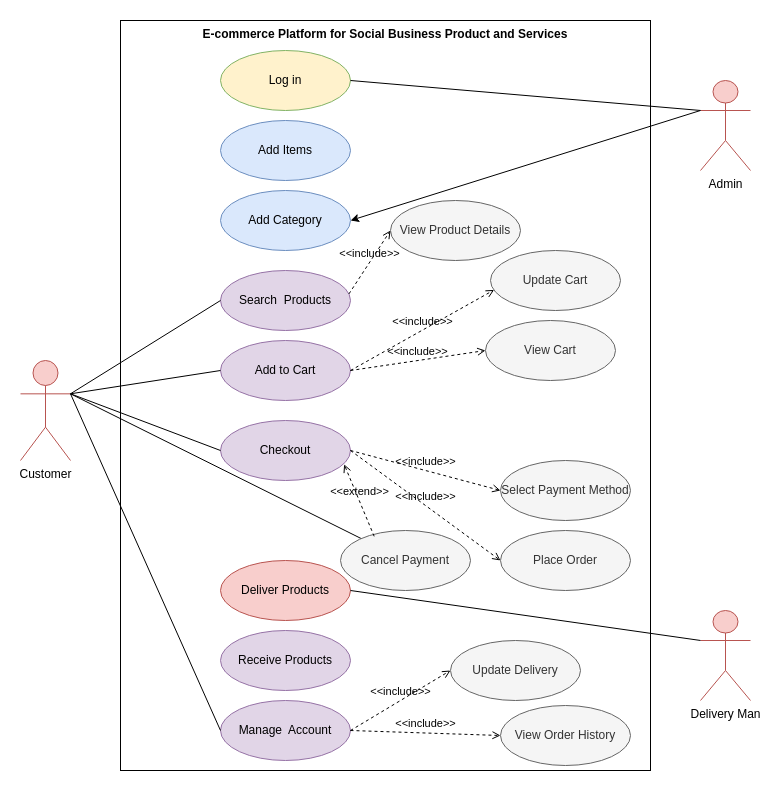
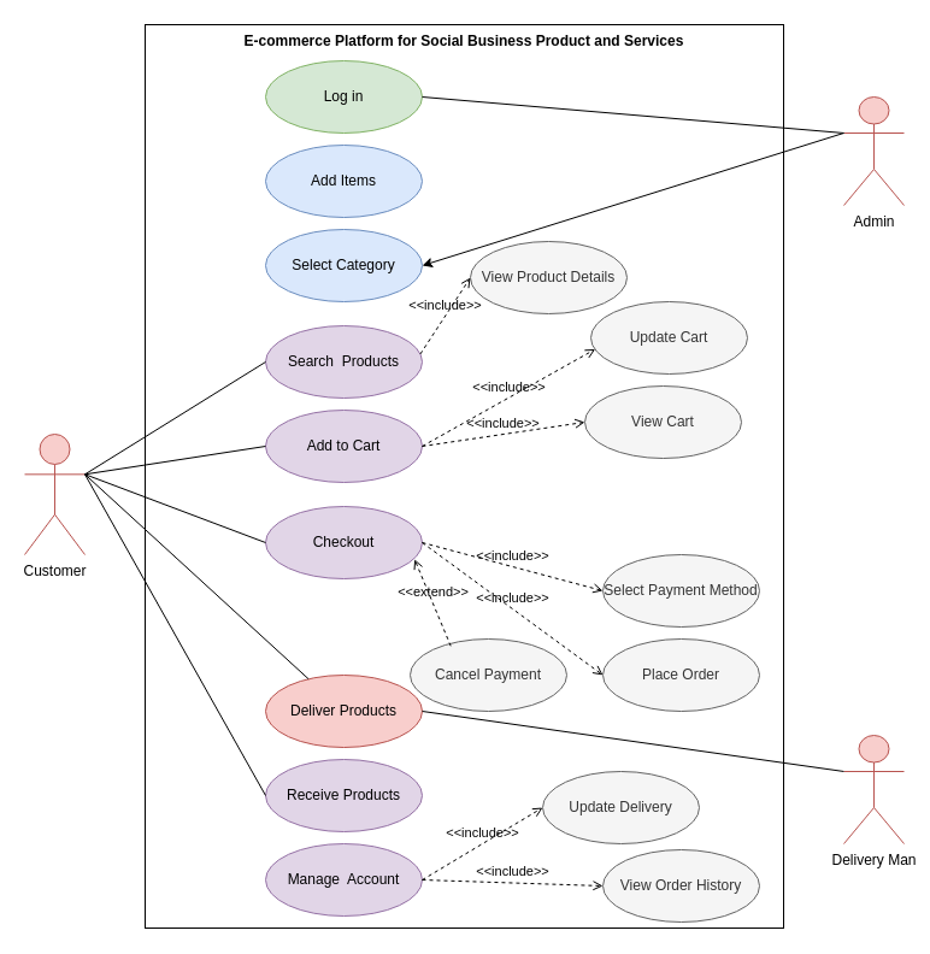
  <mxCell id="0" />
  <mxCell id="1" parent="0" />
  <mxCell id="2" value="E-commerce Platform for Social Business Product and Services" style="shape=rect;html=1;verticalAlign=top;fontStyle=1;whiteSpace=wrap;align=center;" parent="1" vertex="1"><mxGeometry x="120" y="20" width="530" height="750" as="geometry" /></mxCell>
- <mxCell id="3" value="Log in" style="ellipse;whiteSpace=wrap;html=1;fillColor=#fff2cc;strokeColor=#82b366;" parent="1" vertex="1"><mxGeometry x="220" y="50" width="130" height="60" as="geometry" /></mxCell>
+ <mxCell id="3" value="Log in" style="ellipse;whiteSpace=wrap;html=1;fillColor=#d5e8d4;strokeColor=#82b366;" parent="1" vertex="1"><mxGeometry x="220" y="50" width="130" height="60" as="geometry" /></mxCell>
  <mxCell id="4" value="Search&amp;nbsp; Products" style="ellipse;whiteSpace=wrap;html=1;fillColor=#e1d5e7;strokeColor=#9673a6;" parent="1" vertex="1"><mxGeometry x="220" y="270" width="130" height="60" as="geometry" /></mxCell>
  <mxCell id="5" value="Checkout" style="ellipse;whiteSpace=wrap;html=1;fillColor=#e1d5e7;strokeColor=#9673a6;" parent="1" vertex="1"><mxGeometry x="220" y="420" width="130" height="60" as="geometry" /></mxCell>
  <mxCell id="6" value="Receive Products" style="ellipse;whiteSpace=wrap;html=1;fillColor=#e1d5e7;strokeColor=#9673a6;" parent="1" vertex="1"><mxGeometry x="220" y="630" width="130" height="60" as="geometry" /></mxCell>
  <mxCell id="7" value="Add to Cart" style="ellipse;whiteSpace=wrap;html=1;fillColor=#e1d5e7;strokeColor=#9673a6;" parent="1" vertex="1"><mxGeometry x="220" y="340" width="130" height="60" as="geometry" /></mxCell>
  <mxCell id="8" value="Deliver Products" style="ellipse;whiteSpace=wrap;html=1;fillColor=#f8cecc;strokeColor=#b85450;" parent="1" vertex="1"><mxGeometry x="220" y="560" width="130" height="60" as="geometry" /></mxCell>
  <mxCell id="9" value="Customer" style="shape=umlActor;html=1;verticalLabelPosition=bottom;verticalAlign=top;align=center;fillColor=#f8cecc;strokeColor=#b85450;" parent="1" vertex="1"><mxGeometry x="20" y="360" width="50" height="100" as="geometry" /></mxCell>
  <mxCell id="10" value="" style="edgeStyle=none;html=1;endArrow=none;verticalAlign=bottom;entryX=0;entryY=0.5;entryDx=0;entryDy=0;exitX=1;exitY=0.333;exitDx=0;exitDy=0;exitPerimeter=0;" parent="1" source="9" target="7" edge="1"><mxGeometry width="160" relative="1" as="geometry"><mxPoint x="20" y="320" as="sourcePoint" /><mxPoint x="180" y="320" as="targetPoint" /></mxGeometry></mxCell>
  <mxCell id="11" value="" style="edgeStyle=none;html=1;endArrow=none;verticalAlign=bottom;exitX=1;exitY=0.333;exitDx=0;exitDy=0;exitPerimeter=0;entryX=0;entryY=0.5;entryDx=0;entryDy=0;" parent="1" source="9" target="5" edge="1"><mxGeometry width="160" relative="1" as="geometry"><mxPoint x="20" y="310" as="sourcePoint" /><mxPoint x="250" y="456.67" as="targetPoint" /></mxGeometry></mxCell>
  <mxCell id="12" value="" style="edgeStyle=none;html=1;endArrow=none;verticalAlign=bottom;entryX=0;entryY=0.5;entryDx=0;entryDy=0;exitX=1;exitY=0.333;exitDx=0;exitDy=0;exitPerimeter=0;" parent="1" source="9" target="4" edge="1"><mxGeometry width="160" relative="1" as="geometry"><mxPoint x="20" y="230.003" as="sourcePoint" /><mxPoint x="250" y="296.67" as="targetPoint" /></mxGeometry></mxCell>
- <mxCell id="13" value="" style="edgeStyle=none;html=1;endArrow=none;verticalAlign=bottom;exitX=1;exitY=0.333;exitDx=0;exitDy=0;exitPerimeter=0;" parent="1" source="9" target="37" edge="1"><mxGeometry width="160" relative="1" as="geometry"><mxPoint x="0" y="490.003" as="sourcePoint" /><mxPoint x="230" y="556.67" as="targetPoint" /></mxGeometry></mxCell>
+ <mxCell id="13" value="" style="edgeStyle=none;html=1;endArrow=none;verticalAlign=bottom;entryX=0;entryY=0.5;entryDx=0;entryDy=0;exitX=1;exitY=0.333;exitDx=0;exitDy=0;exitPerimeter=0;" parent="1" source="9" target="6" edge="1"><mxGeometry width="160" relative="1" as="geometry"><mxPoint x="0" y="490.003" as="sourcePoint" /><mxPoint x="230" y="556.67" as="targetPoint" /></mxGeometry></mxCell>
  <mxCell id="14" value="Admin" style="shape=umlActor;html=1;verticalLabelPosition=bottom;verticalAlign=top;align=center;fillColor=#f8cecc;strokeColor=#b85450;" parent="1" vertex="1"><mxGeometry x="700" y="80" width="50" height="90" as="geometry" /></mxCell>
  <mxCell id="15" value="Delivery Man" style="shape=umlActor;html=1;verticalLabelPosition=bottom;verticalAlign=top;align=center;fillColor=#f8cecc;strokeColor=#b85450;" parent="1" vertex="1"><mxGeometry x="700" y="610" width="50" height="90" as="geometry" /></mxCell>
  <mxCell id="16" value="View Product Details" style="ellipse;whiteSpace=wrap;html=1;fillColor=#f5f5f5;fontColor=#333333;strokeColor=#666666;" parent="1" vertex="1"><mxGeometry x="390" y="200" width="130" height="60" as="geometry" /></mxCell>
  <mxCell id="17" value="Manage&amp;nbsp; Account" style="ellipse;whiteSpace=wrap;html=1;fillColor=#e1d5e7;strokeColor=#9673a6;" parent="1" vertex="1"><mxGeometry x="220" y="700" width="130" height="60" as="geometry" /></mxCell>
  <mxCell id="18" value="Update Delivery" style="ellipse;whiteSpace=wrap;html=1;fillColor=#f5f5f5;fontColor=#333333;strokeColor=#666666;" parent="1" vertex="1"><mxGeometry x="450" y="640" width="130" height="60" as="geometry" /></mxCell>
  <mxCell id="19" value="Update Cart" style="ellipse;whiteSpace=wrap;html=1;fillColor=#f5f5f5;fontColor=#333333;strokeColor=#666666;" vertex="1" parent="1"><mxGeometry x="490" y="250" width="130" height="60" as="geometry" /></mxCell>
  <mxCell id="20" value="View Cart" style="ellipse;whiteSpace=wrap;html=1;fillColor=#f5f5f5;fontColor=#333333;strokeColor=#666666;" vertex="1" parent="1"><mxGeometry x="485" y="320" width="130" height="60" as="geometry" /></mxCell>
  <mxCell id="21" value="Select Payment Method" style="ellipse;whiteSpace=wrap;html=1;fillColor=#f5f5f5;fontColor=#333333;strokeColor=#666666;" vertex="1" parent="1"><mxGeometry x="500" y="460" width="130" height="60" as="geometry" /></mxCell>
  <mxCell id="22" value="Place Order" style="ellipse;whiteSpace=wrap;html=1;fillColor=#f5f5f5;fontColor=#333333;strokeColor=#666666;" vertex="1" parent="1"><mxGeometry x="500" y="530" width="130" height="60" as="geometry" /></mxCell>
  <mxCell id="23" value="Add Items" style="ellipse;whiteSpace=wrap;html=1;fillColor=#dae8fc;strokeColor=#6c8ebf;" vertex="1" parent="1"><mxGeometry x="220" y="120" width="130" height="60" as="geometry" /></mxCell>
- <mxCell id="24" value="Add Category" style="ellipse;whiteSpace=wrap;html=1;fillColor=#dae8fc;strokeColor=#6c8ebf;" vertex="1" parent="1"><mxGeometry x="220" y="190" width="130" height="60" as="geometry" /></mxCell>
+ <mxCell id="24" value="Select Category" style="ellipse;whiteSpace=wrap;html=1;fillColor=#dae8fc;strokeColor=#6c8ebf;" vertex="1" parent="1"><mxGeometry x="220" y="190" width="130" height="60" as="geometry" /></mxCell>
  <mxCell id="25" value="" style="edgeStyle=none;html=1;endArrow=none;verticalAlign=bottom;entryX=1;entryY=0.5;entryDx=0;entryDy=0;exitX=0;exitY=0.333;exitDx=0;exitDy=0;exitPerimeter=0;" edge="1" parent="1" source="14" target="3"><mxGeometry width="160" relative="1" as="geometry"><mxPoint x="560" y="293.333" as="sourcePoint" /><mxPoint x="780" y="-20" as="targetPoint" /></mxGeometry></mxCell>
- <mxCell id="26" value="" style="edgeStyle=none;html=1;endArrow=none;verticalAlign=bottom;exitX=1;exitY=0.333;exitDx=0;exitDy=0;exitPerimeter=0;entryX=0;entryY=0.5;entryDx=0;entryDy=0;" edge="1" parent="1" source="9" target="17"><mxGeometry width="160" relative="1" as="geometry"><mxPoint x="20" y="423.333" as="sourcePoint" /><mxPoint x="240" y="110" as="targetPoint" /></mxGeometry></mxCell>
+ <mxCell id="26" value="" style="edgeStyle=none;html=1;endArrow=none;verticalAlign=bottom;exitX=1;exitY=0.333;exitDx=0;exitDy=0;exitPerimeter=0;" edge="1" parent="1" source="9" target="8"><mxGeometry width="160" relative="1" as="geometry"><mxPoint x="20" y="423.333" as="sourcePoint" /><mxPoint x="240" y="110" as="targetPoint" /></mxGeometry></mxCell>
  <mxCell id="27" value="" style="edgeStyle=none;html=1;endArrow=none;verticalAlign=bottom;entryX=0;entryY=0.333;entryDx=0;entryDy=0;exitX=1;exitY=0.5;exitDx=0;exitDy=0;entryPerimeter=0;" edge="1" parent="1" source="8" target="15"><mxGeometry width="160" relative="1" as="geometry"><mxPoint x="400" y="673.333" as="sourcePoint" /><mxPoint x="610" y="610" as="targetPoint" /></mxGeometry></mxCell>
  <mxCell id="28" value="" style="edgeStyle=none;html=1;endArrow=classic;verticalAlign=bottom;entryX=1;entryY=0.5;entryDx=0;entryDy=0;exitX=0;exitY=0.333;exitDx=0;exitDy=0;exitPerimeter=0;" edge="1" parent="1" source="14" target="24"><mxGeometry width="160" relative="1" as="geometry"><mxPoint x="720" y="130" as="sourcePoint" /><mxPoint x="370" y="110" as="targetPoint" /></mxGeometry></mxCell>
  <mxCell id="29" value="&amp;lt;&amp;lt;include&amp;gt;&amp;gt;" style="html=1;verticalAlign=bottom;labelBackgroundColor=none;endArrow=open;endFill=0;dashed=1;entryX=0;entryY=0.5;entryDx=0;entryDy=0;exitX=0.988;exitY=0.39;exitDx=0;exitDy=0;exitPerimeter=0;" edge="1" parent="1" source="4" target="16"><mxGeometry width="160" relative="1" as="geometry"><mxPoint x="350" y="329" as="sourcePoint" /><mxPoint x="510" y="329" as="targetPoint" /></mxGeometry></mxCell>
  <mxCell id="30" value="&amp;lt;&amp;lt;include&amp;gt;&amp;gt;" style="html=1;verticalAlign=bottom;labelBackgroundColor=none;endArrow=open;endFill=0;dashed=1;exitX=1;exitY=0.5;exitDx=0;exitDy=0;entryX=0.028;entryY=0.657;entryDx=0;entryDy=0;entryPerimeter=0;" edge="1" parent="1" source="7" target="19"><mxGeometry width="160" relative="1" as="geometry"><mxPoint x="350" y="450" as="sourcePoint" /><mxPoint x="510" y="450" as="targetPoint" /></mxGeometry></mxCell>
  <mxCell id="31" value="&amp;lt;&amp;lt;include&amp;gt;&amp;gt;" style="html=1;verticalAlign=bottom;labelBackgroundColor=none;endArrow=open;endFill=0;dashed=1;entryX=0;entryY=0.5;entryDx=0;entryDy=0;exitX=1;exitY=0.5;exitDx=0;exitDy=0;" edge="1" parent="1" source="7" target="20"><mxGeometry width="160" relative="1" as="geometry"><mxPoint x="340" y="410" as="sourcePoint" /><mxPoint x="539.85" y="319.72" as="targetPoint" /></mxGeometry></mxCell>
  <mxCell id="32" value="&amp;lt;&amp;lt;include&amp;gt;&amp;gt;" style="html=1;verticalAlign=bottom;labelBackgroundColor=none;endArrow=open;endFill=0;dashed=1;exitX=1;exitY=0.5;exitDx=0;exitDy=0;entryX=0;entryY=0.5;entryDx=0;entryDy=0;" edge="1" parent="1" source="5" target="21"><mxGeometry width="160" relative="1" as="geometry"><mxPoint x="347.66" y="503.82" as="sourcePoint" /><mxPoint x="520" y="440" as="targetPoint" /></mxGeometry></mxCell>
  <mxCell id="33" value="&amp;lt;&amp;lt;include&amp;gt;&amp;gt;" style="html=1;verticalAlign=bottom;labelBackgroundColor=none;endArrow=open;endFill=0;dashed=1;entryX=0;entryY=0.5;entryDx=0;entryDy=0;" edge="1" parent="1" target="22"><mxGeometry width="160" relative="1" as="geometry"><mxPoint x="350" y="450" as="sourcePoint" /><mxPoint x="520" y="510" as="targetPoint" /></mxGeometry></mxCell>
  <mxCell id="34" value="&amp;lt;&amp;lt;include&amp;gt;&amp;gt;" style="html=1;verticalAlign=bottom;labelBackgroundColor=none;endArrow=open;endFill=0;dashed=1;exitX=1;exitY=0.5;exitDx=0;exitDy=0;entryX=0;entryY=0.5;entryDx=0;entryDy=0;" edge="1" parent="1" source="17" target="18"><mxGeometry width="160" relative="1" as="geometry"><mxPoint x="340" y="719.5" as="sourcePoint" /><mxPoint x="450" y="710" as="targetPoint" /></mxGeometry></mxCell>
  <mxCell id="35" value="View Order History" style="ellipse;whiteSpace=wrap;html=1;fillColor=#f5f5f5;fontColor=#333333;strokeColor=#666666;" vertex="1" parent="1"><mxGeometry x="500" y="705" width="130" height="60" as="geometry" /></mxCell>
  <mxCell id="36" value="&amp;lt;&amp;lt;include&amp;gt;&amp;gt;" style="html=1;verticalAlign=bottom;labelBackgroundColor=none;endArrow=open;endFill=0;dashed=1;entryX=0;entryY=0.5;entryDx=0;entryDy=0;exitX=1;exitY=0.5;exitDx=0;exitDy=0;" edge="1" parent="1" source="17" target="35"><mxGeometry width="160" relative="1" as="geometry"><mxPoint x="340" y="720" as="sourcePoint" /><mxPoint x="430" y="670" as="targetPoint" /></mxGeometry></mxCell>
  <mxCell id="37" value="Cancel Payment" style="ellipse;whiteSpace=wrap;html=1;fillColor=#f5f5f5;fontColor=#333333;strokeColor=#666666;" vertex="1" parent="1"><mxGeometry x="340" y="530" width="130" height="60" as="geometry" /></mxCell>
  <mxCell id="38" value="&amp;lt;&amp;lt;extend&amp;gt;&amp;gt;" style="html=1;verticalAlign=bottom;labelBackgroundColor=none;endArrow=open;endFill=0;dashed=1;exitX=0.259;exitY=0.097;exitDx=0;exitDy=0;exitPerimeter=0;entryX=0.951;entryY=0.73;entryDx=0;entryDy=0;entryPerimeter=0;" edge="1" parent="1" source="37" target="5"><mxGeometry width="160" relative="1" as="geometry"><mxPoint x="350" y="450" as="sourcePoint" /><mxPoint x="510" y="450" as="targetPoint" /></mxGeometry></mxCell>
